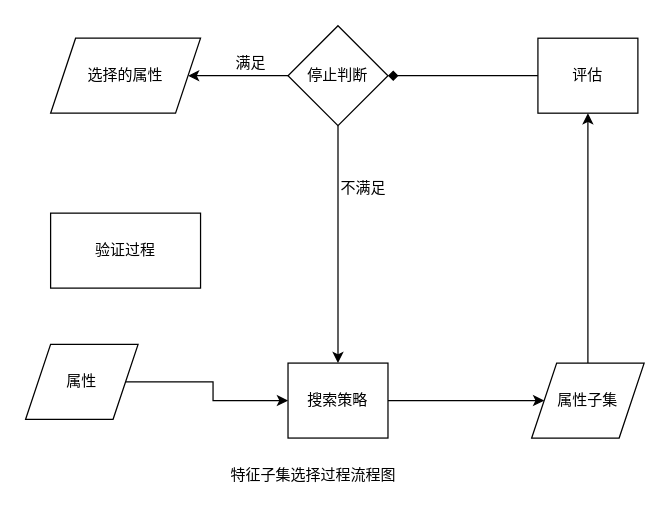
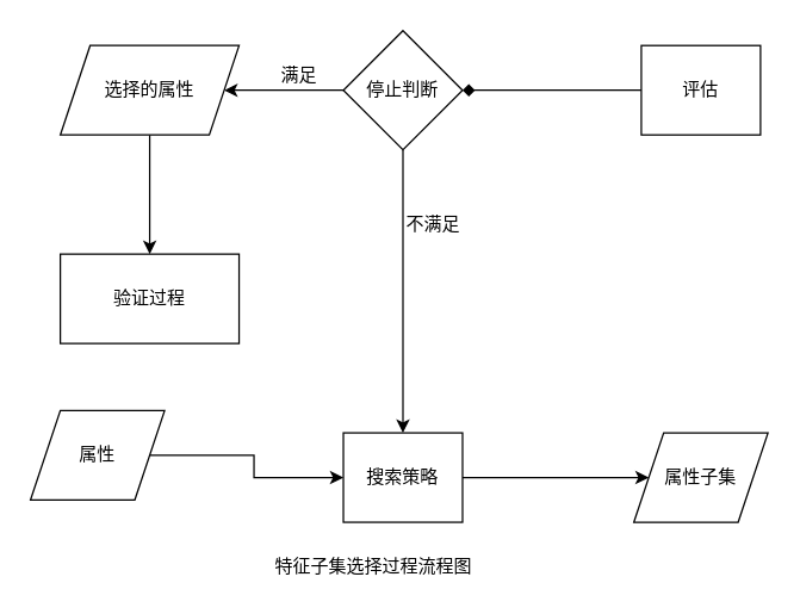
  <mxCell id="0" />
  <mxCell id="1" parent="0" />
+ <mxCell id="2" value="" style="edgeStyle=orthogonalEdgeStyle;rounded=0;orthogonalLoop=1;jettySize=auto;html=1;" edge="1" parent="1" source="3" target="15"><mxGeometry relative="1" as="geometry" /></mxCell>
  <mxCell id="3" value="选择的属性" style="shape=parallelogram;perimeter=parallelogramPerimeter;whiteSpace=wrap;html=1;fixedSize=1;" vertex="1" parent="1"><mxGeometry x="40" y="30" width="120" height="60" as="geometry" /></mxCell>
  <mxCell id="4" value="" style="edgeStyle=orthogonalEdgeStyle;rounded=0;orthogonalLoop=1;jettySize=auto;html=1;" edge="1" parent="1" source="5" target="7"><mxGeometry relative="1" as="geometry" /></mxCell>
  <mxCell id="5" value="属性" style="shape=parallelogram;perimeter=parallelogramPerimeter;whiteSpace=wrap;html=1;fixedSize=1;" vertex="1" parent="1"><mxGeometry x="20" y="275" width="90" height="60" as="geometry" /></mxCell>
  <mxCell id="6" value="" style="edgeStyle=orthogonalEdgeStyle;rounded=0;orthogonalLoop=1;jettySize=auto;html=1;" edge="1" parent="1" source="7" target="9"><mxGeometry relative="1" as="geometry" /></mxCell>
  <mxCell id="7" value="搜索策略" style="rounded=0;whiteSpace=wrap;html=1;" vertex="1" parent="1"><mxGeometry x="230" y="290" width="80" height="60" as="geometry" /></mxCell>
- <mxCell id="8" value="" style="edgeStyle=orthogonalEdgeStyle;rounded=0;orthogonalLoop=1;jettySize=auto;html=1;" edge="1" parent="1" source="9" target="11"><mxGeometry relative="1" as="geometry" /></mxCell>
  <mxCell id="9" value="属性子集" style="shape=parallelogram;perimeter=parallelogramPerimeter;whiteSpace=wrap;html=1;fixedSize=1;" vertex="1" parent="1"><mxGeometry x="425" y="290" width="90" height="60" as="geometry" /></mxCell>
  <mxCell id="10" value="" style="edgeStyle=orthogonalEdgeStyle;rounded=0;orthogonalLoop=1;jettySize=auto;html=1;endArrow=diamond;" edge="1" parent="1" source="11" target="14"><mxGeometry relative="1" as="geometry" /></mxCell>
  <mxCell id="11" value="评估" style="rounded=0;whiteSpace=wrap;html=1;" vertex="1" parent="1"><mxGeometry x="430" y="30" width="80" height="60" as="geometry" /></mxCell>
  <mxCell id="12" value="" style="edgeStyle=orthogonalEdgeStyle;rounded=0;orthogonalLoop=1;jettySize=auto;html=1;" edge="1" parent="1" source="14" target="3"><mxGeometry relative="1" as="geometry" /></mxCell>
  <mxCell id="13" value="" style="edgeStyle=orthogonalEdgeStyle;rounded=0;orthogonalLoop=1;jettySize=auto;html=1;" edge="1" parent="1" source="14" target="7"><mxGeometry relative="1" as="geometry" /></mxCell>
  <mxCell id="14" value="停止判断" style="rhombus;whiteSpace=wrap;html=1;" vertex="1" parent="1"><mxGeometry x="230" y="20" width="80" height="80" as="geometry" /></mxCell>
  <mxCell id="15" value="验证过程" style="whiteSpace=wrap;html=1;" vertex="1" parent="1"><mxGeometry x="40" y="170" width="120" height="60" as="geometry" /></mxCell>
  <mxCell id="16" value="不满足" style="text;html=1;align=center;verticalAlign=middle;resizable=0;points=[];autosize=1;" vertex="1" parent="1"><mxGeometry x="265" y="140" width="50" height="20" as="geometry" /></mxCell>
  <mxCell id="17" value="满足" style="text;html=1;align=center;verticalAlign=middle;resizable=0;points=[];autosize=1;" vertex="1" parent="1"><mxGeometry x="180" y="40" width="40" height="20" as="geometry" /></mxCell>
  <mxCell id="18" value="特征子集选择过程流程图" style="text;html=1;align=center;verticalAlign=middle;resizable=0;points=[];autosize=1;" vertex="1" parent="1"><mxGeometry x="175" y="370" width="150" height="20" as="geometry" /></mxCell>
